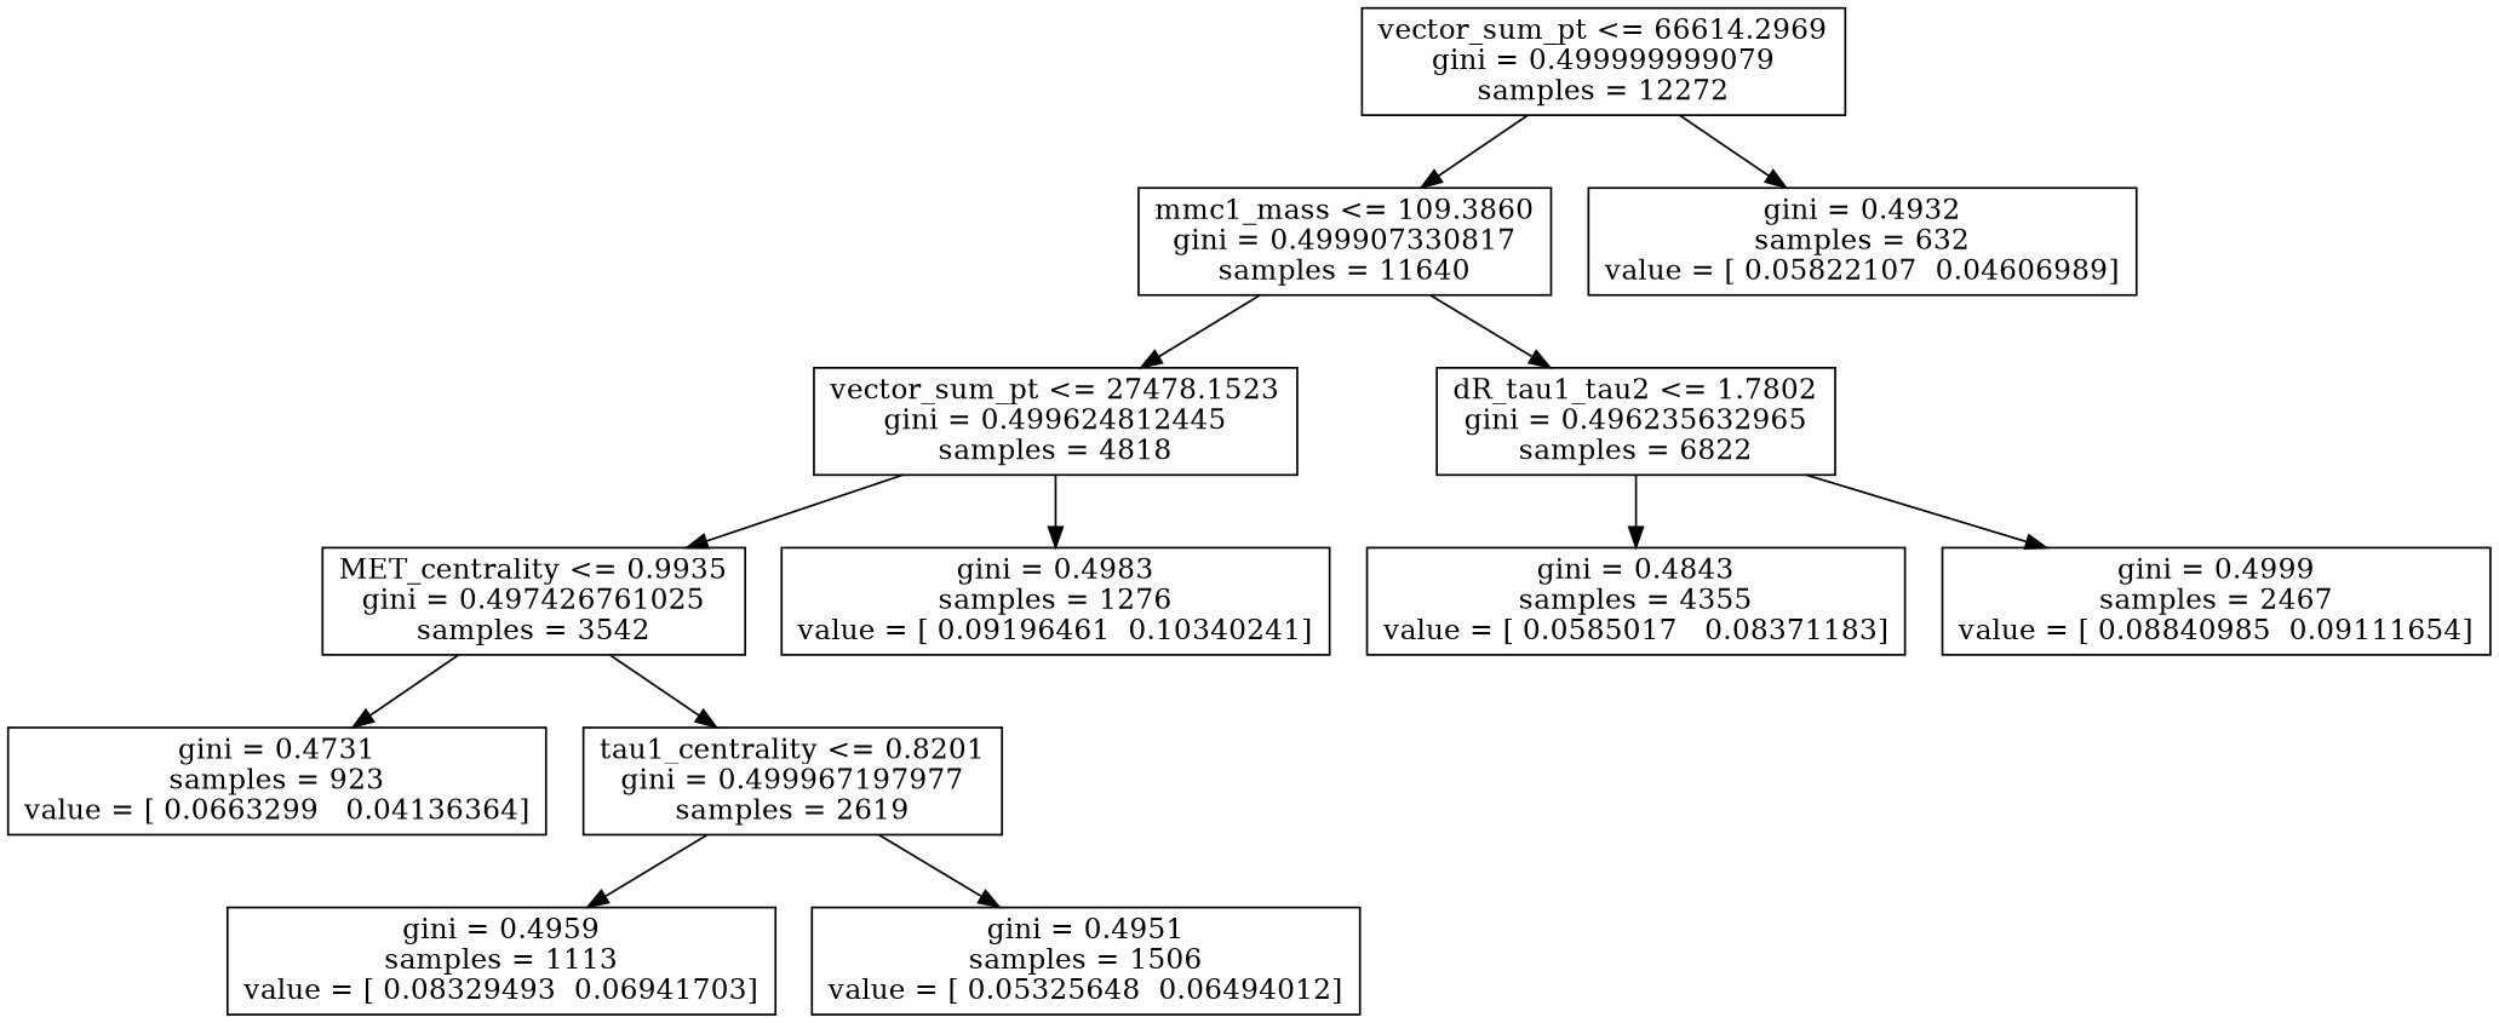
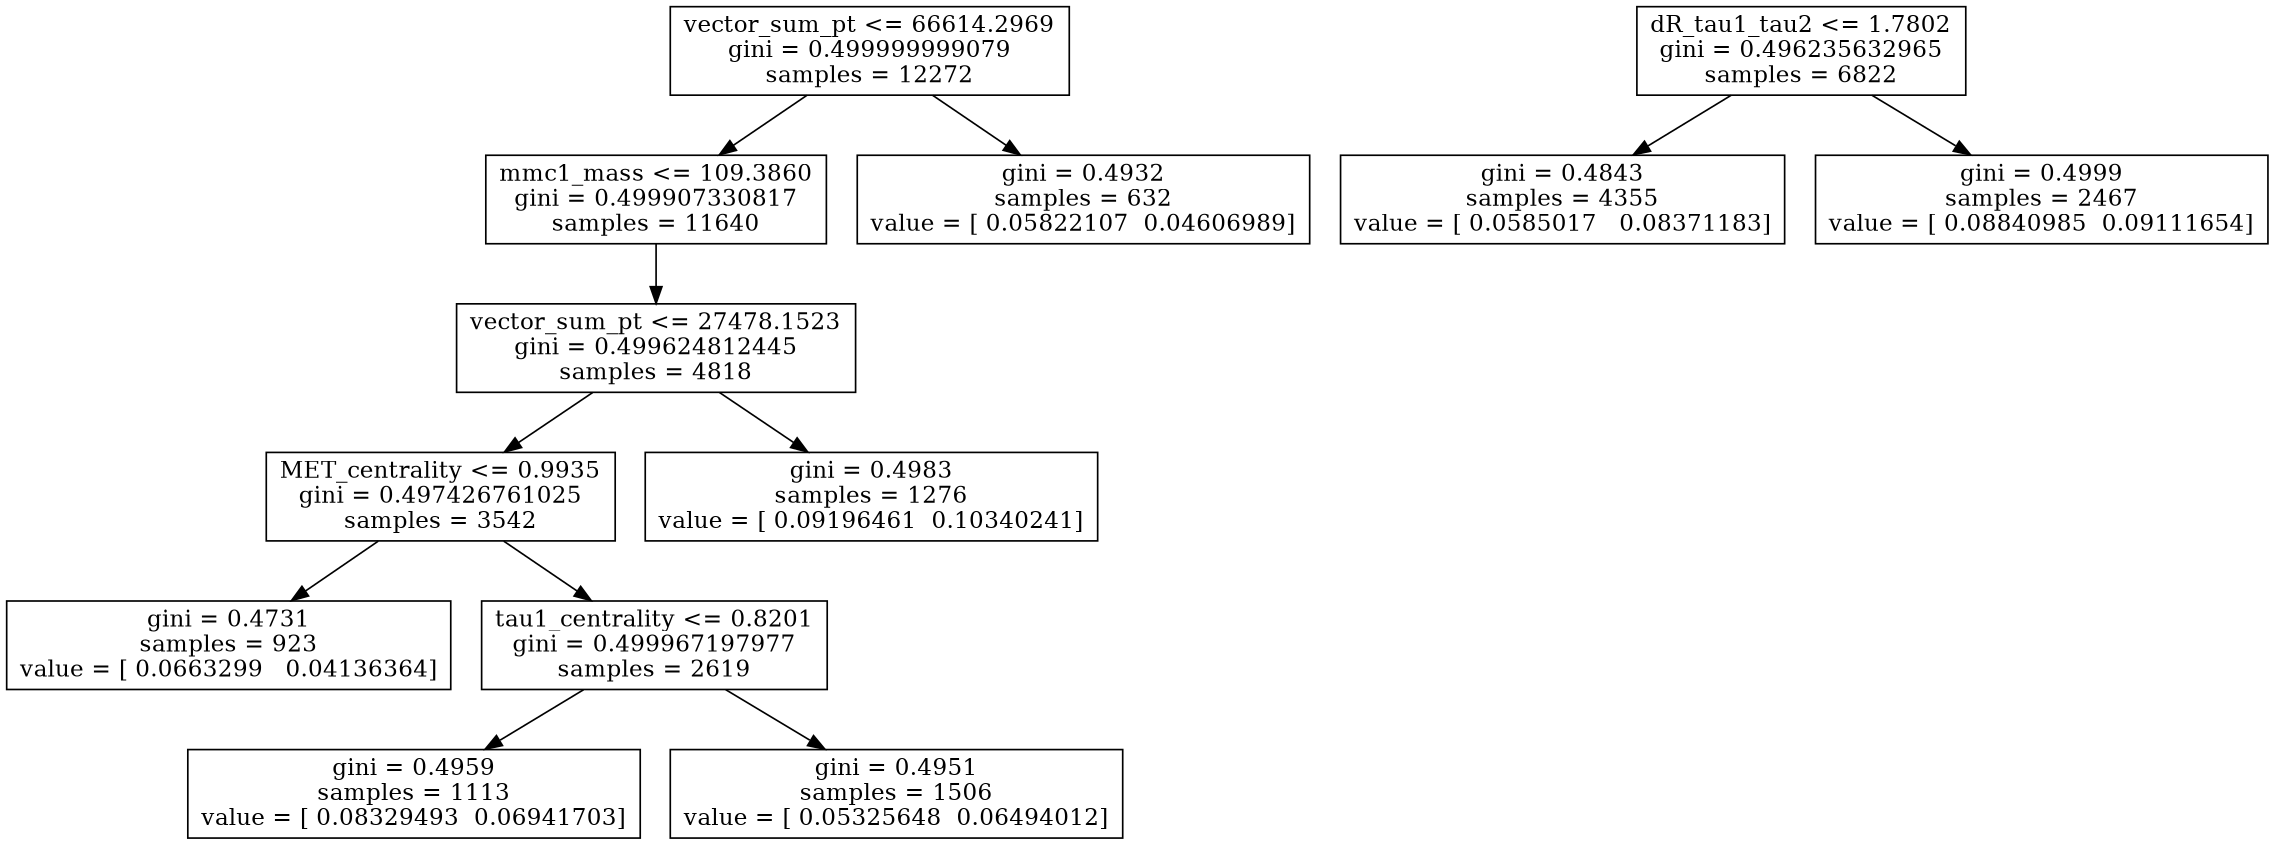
  digraph {
    node [shape=box]
    n1 [label="vector_sum_pt <= 66614.2969\ngini = 0.499999999079\nsamples = 12272"]
    n2 [label="mmc1_mass <= 109.3860\ngini = 0.499907330817\nsamples = 11640"]
    n3 [label="gini = 0.4932\nsamples = 632\nvalue = [ 0.05822107  0.04606989]"]
    n4 [label="vector_sum_pt <= 27478.1523\ngini = 0.499624812445\nsamples = 4818"]
    n5 [label="dR_tau1_tau2 <= 1.7802\ngini = 0.496235632965\nsamples = 6822"]
    n6 [label="MET_centrality <= 0.9935\ngini = 0.497426761025\nsamples = 3542"]
    n7 [label="gini = 0.4983\nsamples = 1276\nvalue = [ 0.09196461  0.10340241]"]
    n8 [label="gini = 0.4731\nsamples = 923\nvalue = [ 0.0663299   0.04136364]"]
    n9 [label="tau1_centrality <= 0.8201\ngini = 0.499967197977\nsamples = 2619"]
    n10 [label="gini = 0.4959\nsamples = 1113\nvalue = [ 0.08329493  0.06941703]"]
    n11 [label="gini = 0.4951\nsamples = 1506\nvalue = [ 0.05325648  0.06494012]"]
    n12 [label="gini = 0.4843\nsamples = 4355\nvalue = [ 0.0585017   0.08371183]"]
    n13 [label="gini = 0.4999\nsamples = 2467\nvalue = [ 0.08840985  0.09111654]"]
    n1 -> n2
    n1 -> n3
    n2 -> n4
-   n2 -> n5
    n4 -> n6
    n4 -> n7
    n5 -> n12
    n5 -> n13
    n6 -> n8
    n6 -> n9
    n9 -> n10
    n9 -> n11
  }
